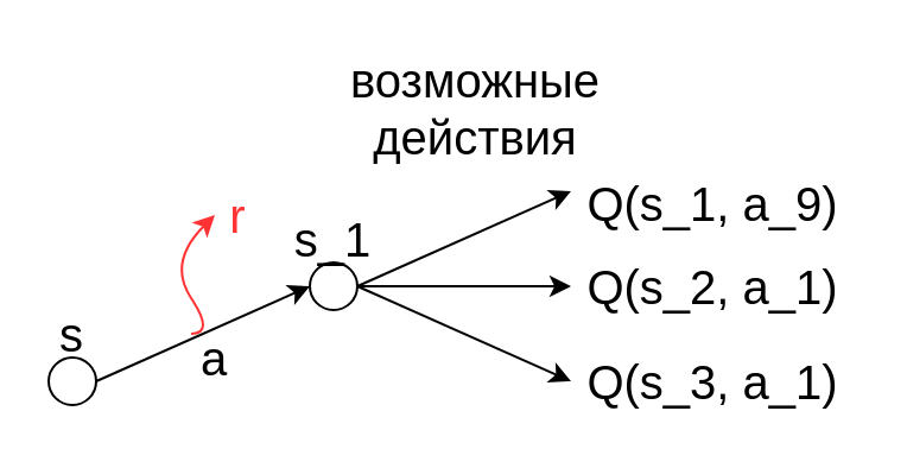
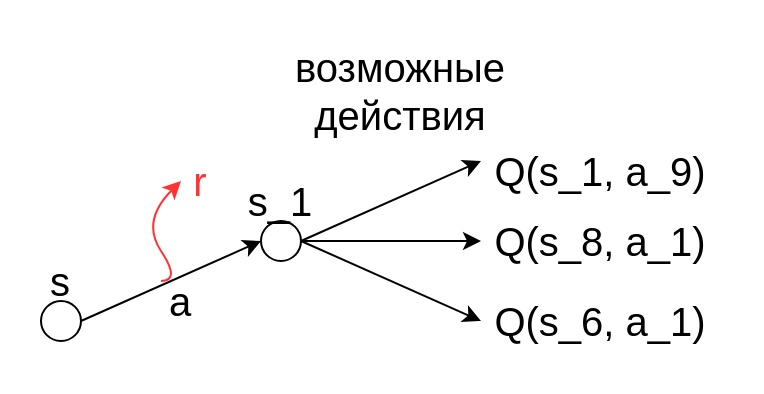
  <mxCell id="0" />
  <mxCell id="1" parent="0" />
  <mxCell id="2" value="" style="endArrow=classic;html=1;" edge="1" parent="1"><mxGeometry width="50" height="50" relative="1" as="geometry"><mxPoint x="40" y="160" as="sourcePoint" /><mxPoint x="130" y="120" as="targetPoint" /></mxGeometry></mxCell>
  <mxCell id="3" value="" style="ellipse;whiteSpace=wrap;html=1;aspect=fixed;" vertex="1" parent="1"><mxGeometry x="20" y="150" width="20" height="20" as="geometry" /></mxCell>
  <mxCell id="4" value="" style="ellipse;whiteSpace=wrap;html=1;aspect=fixed;" vertex="1" parent="1"><mxGeometry x="130" y="110" width="20" height="20" as="geometry" /></mxCell>
  <mxCell id="5" value="" style="endArrow=classic;html=1;" edge="1" parent="1"><mxGeometry width="50" height="50" relative="1" as="geometry"><mxPoint x="150" y="120" as="sourcePoint" /><mxPoint x="240" y="80" as="targetPoint" /></mxGeometry></mxCell>
  <mxCell id="6" value="" style="endArrow=classic;html=1;" edge="1" parent="1"><mxGeometry width="50" height="50" relative="1" as="geometry"><mxPoint x="150" y="120" as="sourcePoint" /><mxPoint x="240" y="160" as="targetPoint" /></mxGeometry></mxCell>
  <mxCell id="7" value="" style="endArrow=classic;html=1;" edge="1" parent="1"><mxGeometry width="50" height="50" relative="1" as="geometry"><mxPoint x="150" y="120" as="sourcePoint" /><mxPoint x="240" y="120" as="targetPoint" /></mxGeometry></mxCell>
  <mxCell id="8" value="&lt;font style=&quot;font-size: 20px&quot;&gt;s_1&lt;/font&gt;&lt;span style=&quot;color: rgba(0 , 0 , 0 , 0) ; font-family: monospace ; font-size: 0px ; white-space: nowrap&quot;&gt;%3CmxGraphModel%3E%3Croot%3E%3CmxCell%20id%3D%220%22%2F%3E%3CmxCell%20id%3D%221%22%20parent%3D%220%22%2F%3E%3CmxCell%20id%3D%222%22%20value%3D%22%26lt%3Bfont%20style%3D%26quot%3Bfont-size%3A%2020px%26quot%3B%26gt%3Bs%26lt%3B%2Ffont%26gt%3B%22%20style%3D%22text%3Bhtml%3D1%3BstrokeColor%3Dnone%3BfillColor%3Dnone%3Balign%3Dcenter%3BverticalAlign%3Dmiddle%3BwhiteSpace%3Dwrap%3Brounded%3D0%3B%22%20vertex%3D%221%22%20parent%3D%221%22%3E%3CmxGeometry%20x%3D%22300%22%20y%3D%22170%22%20width%3D%2240%22%20height%3D%2220%22%20as%3D%22geometry%22%2F%3E%3C%2FmxCell%3E%3C%2Froot%3E%3C%2FmxGraphModel%2&lt;/span&gt;" style="text;html=1;strokeColor=none;fillColor=none;align=center;verticalAlign=middle;whiteSpace=wrap;rounded=0;" vertex="1" parent="1"><mxGeometry x="125" y="90" width="30" height="20" as="geometry" /></mxCell>
  <mxCell id="9" value="&lt;font style=&quot;font-size: 20px&quot;&gt;s&lt;/font&gt;&lt;span style=&quot;color: rgba(0 , 0 , 0 , 0) ; font-family: monospace ; font-size: 0px ; white-space: nowrap&quot;&gt;%3CmxGraphModel%3E%3Croot%3E%3CmxCell%20id%3D%220%22%2F%3E%3CmxCell%20id%3D%221%22%20parent%3D%220%22%2F%3E%3CmxCell%20id%3D%222%22%20value%3D%22%26lt%3Bfont%20style%3D%26quot%3Bfont-size%3A%2020px%26quot%3B%26gt%3Bs%26lt%3B%2Ffont%26gt%3B%22%20style%3D%22text%3Bhtml%3D1%3BstrokeColor%3Dnone%3BfillColor%3Dnone%3Balign%3Dcenter%3BverticalAlign%3Dmiddle%3BwhiteSpace%3Dwrap%3Brounded%3D0%3B%22%20vertex%3D%221%22%20parent%3D%221%22%3E%3CmxGeometry%20x%3D%22300%22%20y%3D%22170%22%20width%3D%2240%22%20height%3D%2220%22%20as%3D%22geometry%22%2F%3E%3C%2FmxCell%3E%3C%2Froot%3E%3C%2FmxGraphMo&lt;/span&gt;" style="text;html=1;strokeColor=none;fillColor=none;align=center;verticalAlign=middle;whiteSpace=wrap;rounded=0;" vertex="1" parent="1"><mxGeometry x="20" y="130" width="20" height="20" as="geometry" /></mxCell>
  <mxCell id="10" value="&lt;span style=&quot;font-size: 20px&quot;&gt;a&lt;/span&gt;" style="text;html=1;strokeColor=none;fillColor=none;align=center;verticalAlign=middle;whiteSpace=wrap;rounded=0;" vertex="1" parent="1"><mxGeometry x="80" y="140" width="20" height="20" as="geometry" /></mxCell>
  <mxCell id="11" value="" style="curved=1;endArrow=classic;html=1;strokeColor=#FF3333;" edge="1" parent="1"><mxGeometry width="50" height="50" relative="1" as="geometry"><mxPoint x="80" y="140" as="sourcePoint" /><mxPoint x="90" y="90" as="targetPoint" /><Array as="points"><mxPoint x="90" y="140" /><mxPoint x="70" y="110" /></Array></mxGeometry></mxCell>
  <mxCell id="12" value="&lt;font style=&quot;font-size: 20px&quot; color=&quot;#ff3333&quot;&gt;r&lt;/font&gt;" style="text;html=1;strokeColor=none;fillColor=none;align=center;verticalAlign=middle;whiteSpace=wrap;rounded=0;" vertex="1" parent="1"><mxGeometry x="90" y="80" width="20" height="20" as="geometry" /></mxCell>
  <mxCell id="13" value="&lt;span style=&quot;font-size: 20px&quot;&gt;Q(s_1, a_9)&lt;/span&gt;" style="text;html=1;strokeColor=none;fillColor=none;align=center;verticalAlign=middle;whiteSpace=wrap;rounded=0;" vertex="1" parent="1"><mxGeometry x="240" y="70" width="120" height="30" as="geometry" /></mxCell>
- <mxCell id="14" value="&lt;span style=&quot;font-size: 20px&quot;&gt;Q(s_2, a_1)&lt;/span&gt;" style="text;html=1;strokeColor=none;fillColor=none;align=center;verticalAlign=middle;whiteSpace=wrap;rounded=0;" vertex="1" parent="1"><mxGeometry x="240" y="105" width="120" height="30" as="geometry" /></mxCell>
- <mxCell id="15" value="&lt;span style=&quot;font-size: 20px&quot;&gt;Q(s_3, a_1)&lt;/span&gt;" style="text;html=1;strokeColor=none;fillColor=none;align=center;verticalAlign=middle;whiteSpace=wrap;rounded=0;" vertex="1" parent="1"><mxGeometry x="240" y="145" width="120" height="30" as="geometry" /></mxCell>
+ <mxCell id="14" value="&lt;span style=&quot;font-size: 20px&quot;&gt;Q(s_8, a_1)&lt;/span&gt;" style="text;html=1;strokeColor=none;fillColor=none;align=center;verticalAlign=middle;whiteSpace=wrap;rounded=0;" vertex="1" parent="1"><mxGeometry x="240" y="105" width="120" height="30" as="geometry" /></mxCell>
+ <mxCell id="15" value="&lt;span style=&quot;font-size: 20px&quot;&gt;Q(s_6, a_1)&lt;/span&gt;" style="text;html=1;strokeColor=none;fillColor=none;align=center;verticalAlign=middle;whiteSpace=wrap;rounded=0;" vertex="1" parent="1"><mxGeometry x="240" y="145" width="120" height="30" as="geometry" /></mxCell>
  <mxCell id="16" value="&lt;font style=&quot;font-size: 20px&quot;&gt;возможные действия&lt;/font&gt;" style="text;html=1;strokeColor=none;fillColor=none;align=center;verticalAlign=middle;whiteSpace=wrap;rounded=0;" vertex="1" parent="1"><mxGeometry x="150" y="20" width="100" height="50" as="geometry" /></mxCell>
